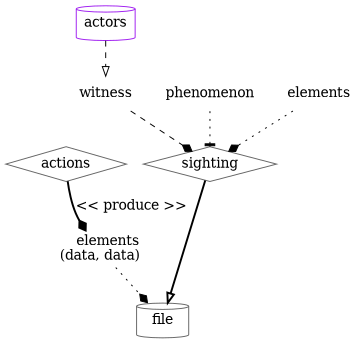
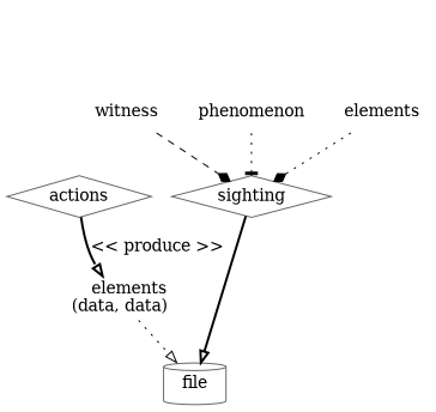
  digraph {
    node [color=gray40 shape=none]
    edge [arrowhead=onormal style=dotted]
    n1 [label=sighting shape=diamond]
    n2 [label=actions shape=diamond]
    n3 [label=file shape=cylinder]
    n4 [color=brown label="elements\r(data, data)"]
    n5 [color=black label=witness]
    n6 [color=purple label=phenomenon]
    n7 [label=elements]
-   n8 [color=purple label=actors shape=cylinder]
    subgraph sub_1 {
      rank=same
      n1
      n2
    }
    n1 -> n3 [style=bold]
-   n2 -> n4 [arrowhead=diamond label="<< produce >>" style=bold]
-   n4 -> n3 [arrowhead=diamond]
+   n2 -> n4 [label="<< produce >>" style=bold]
+   n4 -> n3
    n5 -> n1 [arrowhead=diamond style=dashed]
    n6 -> n1 [arrowhead=tee]
    n7 -> n1 [arrowhead=diamond]
-   n8 -> n5 [style=dashed]
  }
